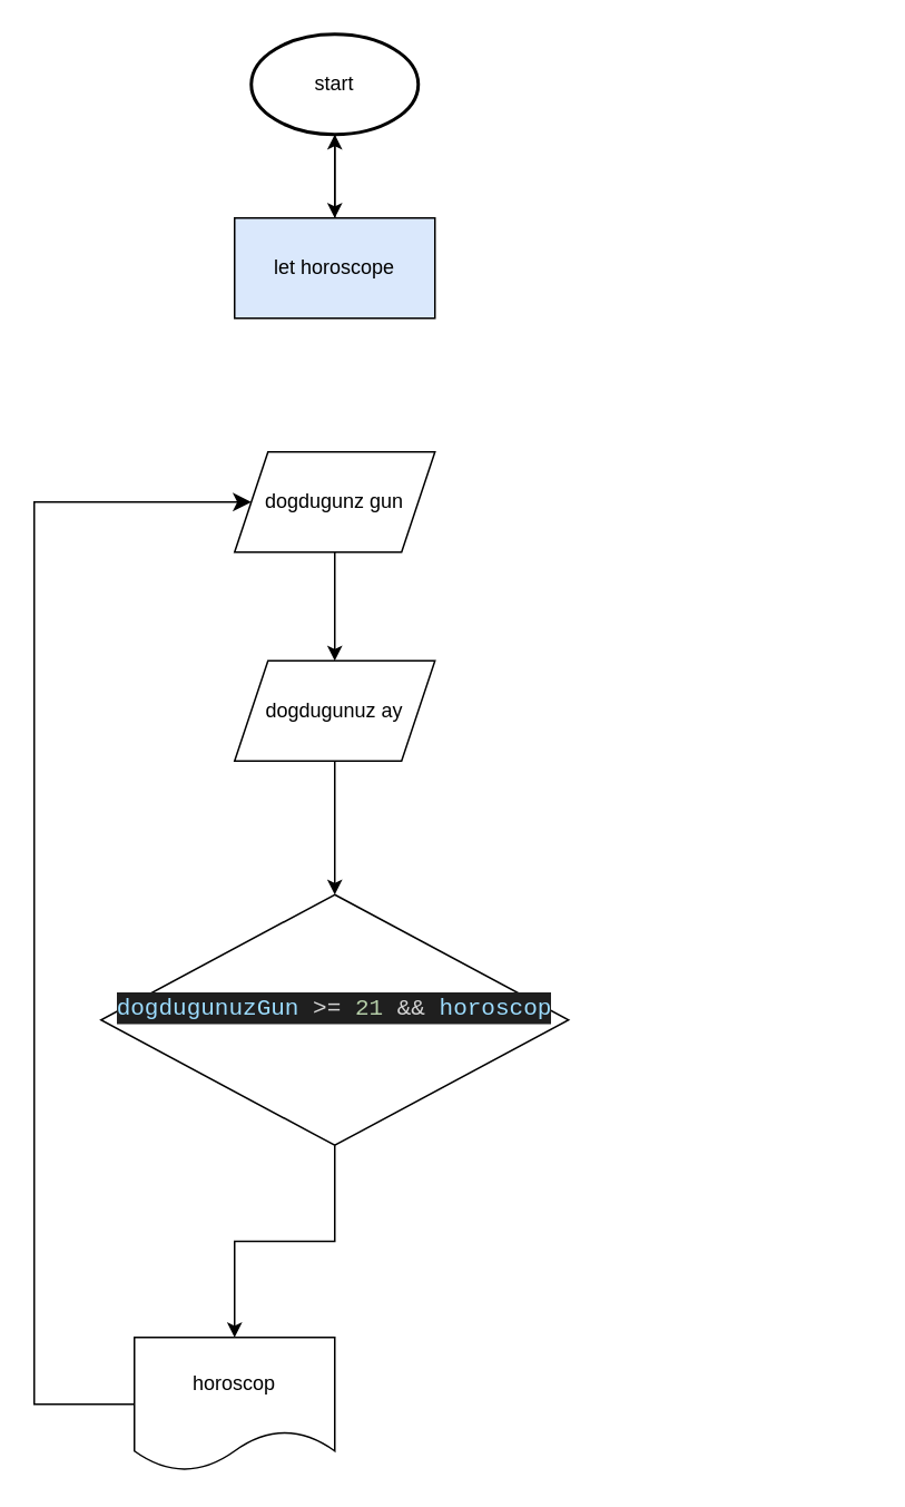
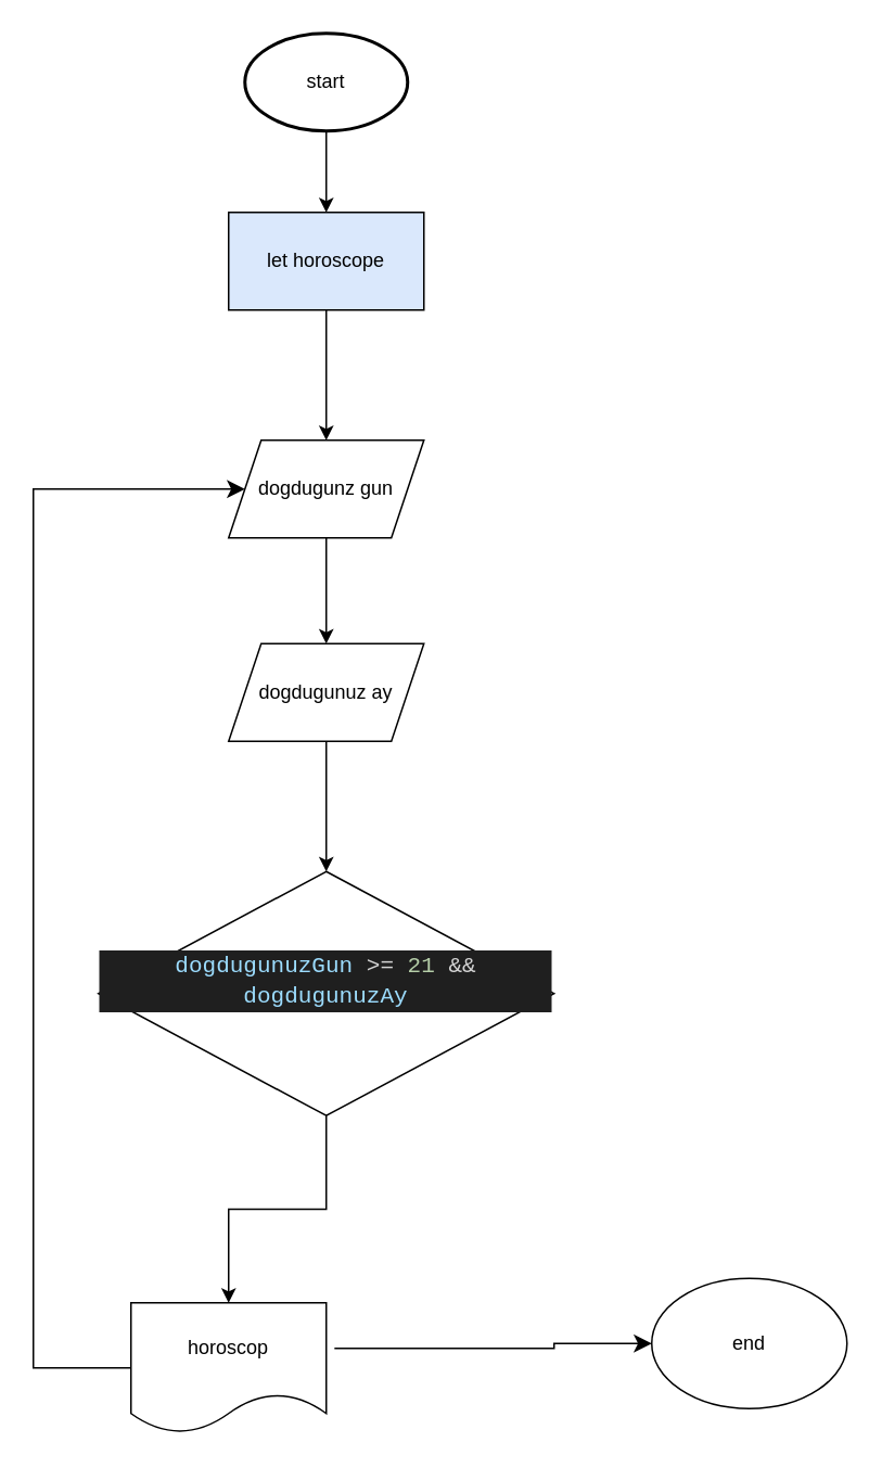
  <mxCell id="0" />
  <mxCell id="1" parent="0" />
  <mxCell id="2" value="" style="edgeStyle=orthogonalEdgeStyle;rounded=0;orthogonalLoop=1;jettySize=auto;html=1;" edge="1" parent="1" source="3"><mxGeometry relative="1" as="geometry"><mxPoint x="200" y="130" as="targetPoint" /></mxGeometry></mxCell>
  <mxCell id="3" value="start" style="strokeWidth=2;html=1;shape=mxgraph.flowchart.start_1;whiteSpace=wrap;" vertex="1" parent="1"><mxGeometry x="150" y="20" width="100" height="60" as="geometry" /></mxCell>
- <mxCell id="4" value="" style="edgeStyle=orthogonalEdgeStyle;rounded=0;orthogonalLoop=1;jettySize=auto;html=1;" edge="1" parent="1" source="5" target="3"><mxGeometry relative="1" as="geometry" /></mxCell>
+ <mxCell id="4" value="" style="edgeStyle=orthogonalEdgeStyle;rounded=0;orthogonalLoop=1;jettySize=auto;html=1;" edge="1" parent="1" source="5" target="7"><mxGeometry relative="1" as="geometry" /></mxCell>
  <mxCell id="5" value="let horoscope" style="rounded=0;whiteSpace=wrap;html=1;fillColor=#dae8fc;" vertex="1" parent="1"><mxGeometry x="140" y="130" width="120" height="60" as="geometry" /></mxCell>
  <mxCell id="6" value="" style="edgeStyle=orthogonalEdgeStyle;rounded=0;orthogonalLoop=1;jettySize=auto;html=1;" edge="1" parent="1" source="7" target="9"><mxGeometry relative="1" as="geometry" /></mxCell>
  <mxCell id="7" value="dogdugunz gun" style="shape=parallelogram;perimeter=parallelogramPerimeter;whiteSpace=wrap;html=1;fixedSize=1;rounded=0;" vertex="1" parent="1"><mxGeometry x="140" y="270" width="120" height="60" as="geometry" /></mxCell>
  <mxCell id="8" value="" style="edgeStyle=orthogonalEdgeStyle;rounded=0;orthogonalLoop=1;jettySize=auto;html=1;" edge="1" parent="1" source="9" target="11"><mxGeometry relative="1" as="geometry" /></mxCell>
  <mxCell id="9" value="dogdugunuz ay" style="shape=parallelogram;perimeter=parallelogramPerimeter;whiteSpace=wrap;html=1;fixedSize=1;rounded=0;" vertex="1" parent="1"><mxGeometry x="140" y="395" width="120" height="60" as="geometry" /></mxCell>
  <mxCell id="10" value="" style="edgeStyle=orthogonalEdgeStyle;rounded=0;orthogonalLoop=1;jettySize=auto;html=1;" edge="1" parent="1" source="11" target="12"><mxGeometry relative="1" as="geometry" /></mxCell>
- <mxCell id="11" value="&#10;&lt;div style=&quot;color: rgb(204, 204, 204); background-color: rgb(31, 31, 31); font-family: Consolas, &amp;quot;Courier New&amp;quot;, monospace; font-weight: normal; font-size: 14px; line-height: 19px;&quot;&gt;&lt;div&gt;&lt;span style=&quot;color: #9cdcfe;&quot;&gt;dogdugunuzGun&lt;/span&gt;&lt;span style=&quot;color: #cccccc;&quot;&gt; &lt;/span&gt;&lt;span style=&quot;color: #d4d4d4;&quot;&gt;&amp;gt;=&lt;/span&gt;&lt;span style=&quot;color: #cccccc;&quot;&gt; &lt;/span&gt;&lt;span style=&quot;color: #b5cea8;&quot;&gt;21&lt;/span&gt;&lt;span style=&quot;color: #cccccc;&quot;&gt; &lt;/span&gt;&lt;span style=&quot;color: #d4d4d4;&quot;&gt;&amp;amp;&amp;amp;&lt;/span&gt;&lt;span style=&quot;color: #cccccc;&quot;&gt; &lt;/span&gt;&lt;span style=&quot;color: #9cdcfe;&quot;&gt;horoscop&lt;/span&gt;&lt;/div&gt;&lt;/div&gt;&#10;&#10;" style="rhombus;whiteSpace=wrap;html=1;rounded=0;" vertex="1" parent="1"><mxGeometry x="60" y="535" width="280" height="150" as="geometry" /></mxCell>
+ <mxCell id="11" value="&#10;&lt;div style=&quot;color: rgb(204, 204, 204); background-color: rgb(31, 31, 31); font-family: Consolas, &amp;quot;Courier New&amp;quot;, monospace; font-weight: normal; font-size: 14px; line-height: 19px;&quot;&gt;&lt;div&gt;&lt;span style=&quot;color: #9cdcfe;&quot;&gt;dogdugunuzGun&lt;/span&gt;&lt;span style=&quot;color: #cccccc;&quot;&gt; &lt;/span&gt;&lt;span style=&quot;color: #d4d4d4;&quot;&gt;&amp;gt;=&lt;/span&gt;&lt;span style=&quot;color: #cccccc;&quot;&gt; &lt;/span&gt;&lt;span style=&quot;color: #b5cea8;&quot;&gt;21&lt;/span&gt;&lt;span style=&quot;color: #cccccc;&quot;&gt; &lt;/span&gt;&lt;span style=&quot;color: #d4d4d4;&quot;&gt;&amp;amp;&amp;amp;&lt;/span&gt;&lt;span style=&quot;color: #cccccc;&quot;&gt; &lt;/span&gt;&lt;span style=&quot;color: #9cdcfe;&quot;&gt;dogdugunuzAy&lt;/span&gt;&lt;/div&gt;&lt;/div&gt;&#10;&#10;" style="rhombus;whiteSpace=wrap;html=1;rounded=0;" vertex="1" parent="1"><mxGeometry x="60" y="535" width="280" height="150" as="geometry" /></mxCell>
  <mxCell id="12" value="horoscop" style="shape=document;whiteSpace=wrap;html=1;boundedLbl=1;rounded=0;" vertex="1" parent="1"><mxGeometry x="80" y="800" width="120" height="80" as="geometry" /></mxCell>
  <mxCell id="13" value="" style="edgeStyle=elbowEdgeStyle;elbow=horizontal;endArrow=classic;html=1;curved=0;rounded=0;endSize=8;startSize=8;exitX=0;exitY=0.5;exitDx=0;exitDy=0;entryX=0;entryY=0.5;entryDx=0;entryDy=0;" edge="1" parent="1" source="12" target="7"><mxGeometry width="50" height="50" relative="1" as="geometry"><mxPoint x="-140" y="820" as="sourcePoint" /><mxPoint x="-10" y="435" as="targetPoint" /><Array as="points"><mxPoint y="555" x="20" /></Array></mxGeometry></mxCell>
+ <mxCell id="14" value="end" style="ellipse;whiteSpace=wrap;html=1;" vertex="1" parent="1"><mxGeometry x="400" y="785" width="120" height="80" as="geometry" /></mxCell>
+ <mxCell id="15" value="" style="edgeStyle=segmentEdgeStyle;endArrow=classic;html=1;curved=0;rounded=0;endSize=8;startSize=8;exitX=1.042;exitY=0.35;exitDx=0;exitDy=0;exitPerimeter=0;" edge="1" parent="1" source="12" target="14"><mxGeometry width="50" height="50" relative="1" as="geometry"><mxPoint x="340" y="505" as="sourcePoint" /><mxPoint x="390" y="505" as="targetPoint" /><Array as="points"><mxPoint x="340" y="828" /><mxPoint x="340" y="825" /></Array></mxGeometry></mxCell>
